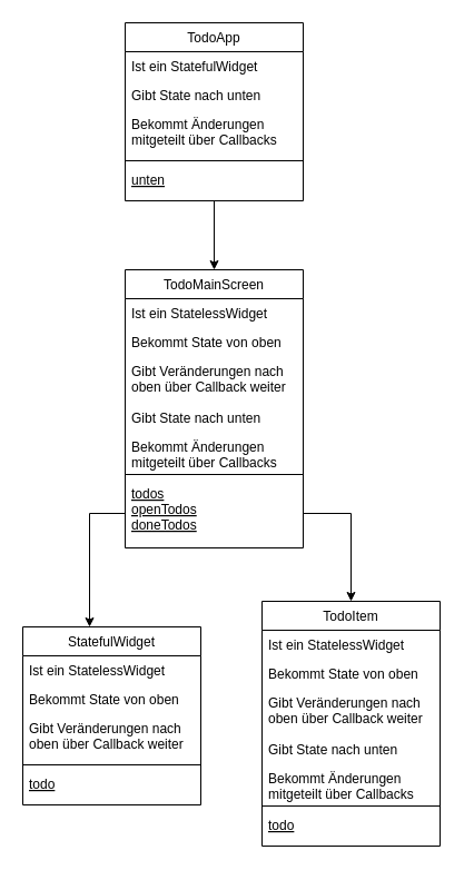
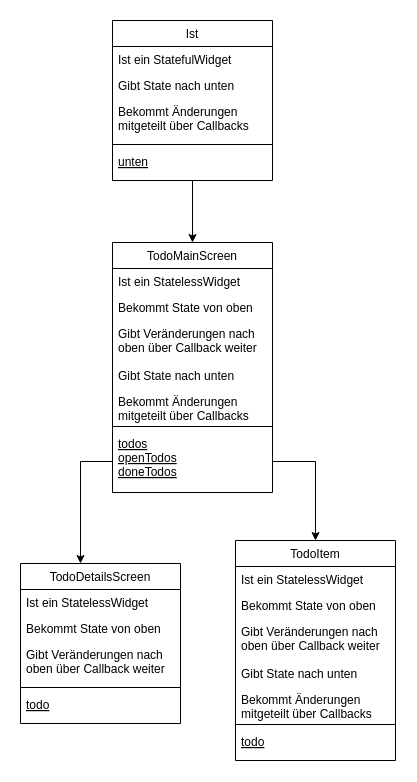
  <mxCell id="0" />
  <mxCell id="1" parent="0" />
  <mxCell id="2" style="edgeStyle=orthogonalEdgeStyle;rounded=0;orthogonalLoop=1;jettySize=auto;html=1;entryX=0.5;entryY=0;entryDx=0;entryDy=0;" parent="1" source="3" target="9" edge="1"><mxGeometry relative="1" as="geometry" /></mxCell>
- <mxCell id="3" value="TodoApp" style="swimlane;fontStyle=0;align=center;verticalAlign=top;childLayout=stackLayout;horizontal=1;startSize=26;horizontalStack=0;resizeParent=1;resizeLast=0;collapsible=1;marginBottom=0;rounded=0;shadow=0;strokeWidth=1;" parent="1" vertex="1"><mxGeometry x="112" y="20" width="160" height="160" as="geometry"><mxRectangle x="130" y="380" width="160" height="26" as="alternateBounds" /></mxGeometry></mxCell>
+ <mxCell id="3" value="Ist" style="swimlane;fontStyle=0;align=center;verticalAlign=top;childLayout=stackLayout;horizontal=1;startSize=26;horizontalStack=0;resizeParent=1;resizeLast=0;collapsible=1;marginBottom=0;rounded=0;shadow=0;strokeWidth=1;" parent="1" vertex="1"><mxGeometry x="112" y="20" width="160" height="160" as="geometry"><mxRectangle x="130" y="380" width="160" height="26" as="alternateBounds" /></mxGeometry></mxCell>
  <mxCell id="4" value="Ist ein StatefulWidget" style="text;align=left;verticalAlign=top;spacingLeft=4;spacingRight=4;overflow=hidden;rotatable=0;points=[[0,0.5],[1,0.5]];portConstraint=eastwest;" parent="3" vertex="1"><mxGeometry y="26" width="160" height="26" as="geometry" /></mxCell>
  <mxCell id="5" value="Gibt State nach unten" style="text;align=left;verticalAlign=top;spacingLeft=4;spacingRight=4;overflow=hidden;rotatable=0;points=[[0,0.5],[1,0.5]];portConstraint=eastwest;rounded=0;shadow=0;html=0;" parent="3" vertex="1"><mxGeometry y="52" width="160" height="26" as="geometry" /></mxCell>
  <mxCell id="6" value="Bekommt Änderungen &#10;mitgeteilt über Callbacks&#10;" style="text;align=left;verticalAlign=top;spacingLeft=4;spacingRight=4;overflow=hidden;rotatable=0;points=[[0,0.5],[1,0.5]];portConstraint=eastwest;rounded=0;shadow=0;html=0;" parent="3" vertex="1"><mxGeometry y="78" width="160" height="42" as="geometry" /></mxCell>
  <mxCell id="7" value="" style="line;html=1;strokeWidth=1;align=left;verticalAlign=middle;spacingTop=-1;spacingLeft=3;spacingRight=3;rotatable=0;labelPosition=right;points=[];portConstraint=eastwest;" parent="3" vertex="1"><mxGeometry y="120" width="160" height="8" as="geometry" /></mxCell>
  <mxCell id="8" value="unten" style="text;align=left;verticalAlign=top;spacingLeft=4;spacingRight=4;overflow=hidden;rotatable=0;points=[[0,0.5],[1,0.5]];portConstraint=eastwest;rounded=0;shadow=0;html=0;fontStyle=4" parent="3" vertex="1"><mxGeometry y="128" width="160" height="26" as="geometry" /></mxCell>
  <mxCell id="9" value="TodoMainScreen" style="swimlane;fontStyle=0;align=center;verticalAlign=top;childLayout=stackLayout;horizontal=1;startSize=26;horizontalStack=0;resizeParent=1;resizeLast=0;collapsible=1;marginBottom=0;rounded=0;shadow=0;strokeWidth=1;" parent="1" vertex="1"><mxGeometry x="112" y="242" width="160" height="250" as="geometry"><mxRectangle x="130" y="380" width="160" height="26" as="alternateBounds" /></mxGeometry></mxCell>
  <mxCell id="10" value="Ist ein StatelessWidget" style="text;align=left;verticalAlign=top;spacingLeft=4;spacingRight=4;overflow=hidden;rotatable=0;points=[[0,0.5],[1,0.5]];portConstraint=eastwest;" parent="9" vertex="1"><mxGeometry y="26" width="160" height="26" as="geometry" /></mxCell>
  <mxCell id="11" value="Bekommt State von oben" style="text;align=left;verticalAlign=top;spacingLeft=4;spacingRight=4;overflow=hidden;rotatable=0;points=[[0,0.5],[1,0.5]];portConstraint=eastwest;rounded=0;shadow=0;html=0;" parent="9" vertex="1"><mxGeometry y="52" width="160" height="26" as="geometry" /></mxCell>
  <mxCell id="12" value="Gibt Veränderungen nach&#10;oben über Callback weiter" style="text;align=left;verticalAlign=top;spacingLeft=4;spacingRight=4;overflow=hidden;rotatable=0;points=[[0,0.5],[1,0.5]];portConstraint=eastwest;rounded=0;shadow=0;html=0;" parent="9" vertex="1"><mxGeometry y="78" width="160" height="42" as="geometry" /></mxCell>
  <mxCell id="13" value="Gibt State nach unten" style="text;align=left;verticalAlign=top;spacingLeft=4;spacingRight=4;overflow=hidden;rotatable=0;points=[[0,0.5],[1,0.5]];portConstraint=eastwest;rounded=0;shadow=0;html=0;" parent="9" vertex="1"><mxGeometry y="120" width="160" height="26" as="geometry" /></mxCell>
  <mxCell id="14" value="Bekommt Änderungen&#10;mitgeteilt über Callbacks" style="text;align=left;verticalAlign=top;spacingLeft=4;spacingRight=4;overflow=hidden;rotatable=0;points=[[0,0.5],[1,0.5]];portConstraint=eastwest;rounded=0;shadow=0;html=0;" parent="9" vertex="1"><mxGeometry y="146" width="160" height="34" as="geometry" /></mxCell>
  <mxCell id="15" value="" style="line;html=1;strokeWidth=1;align=left;verticalAlign=middle;spacingTop=-1;spacingLeft=3;spacingRight=3;rotatable=0;labelPosition=right;points=[];portConstraint=eastwest;" parent="9" vertex="1"><mxGeometry y="180" width="160" height="8" as="geometry" /></mxCell>
  <mxCell id="16" value="todos&#10;openTodos&#10;doneTodos" style="text;align=left;verticalAlign=top;spacingLeft=4;spacingRight=4;overflow=hidden;rotatable=0;points=[[0,0.5],[1,0.5]];portConstraint=eastwest;rounded=0;shadow=0;html=0;fontStyle=4" parent="9" vertex="1"><mxGeometry y="188" width="160" height="62" as="geometry" /></mxCell>
- <mxCell id="17" value="StatefulWidget" style="swimlane;fontStyle=0;align=center;verticalAlign=top;childLayout=stackLayout;horizontal=1;startSize=26;horizontalStack=0;resizeParent=1;resizeLast=0;collapsible=1;marginBottom=0;rounded=0;shadow=0;strokeWidth=1;" parent="1" vertex="1"><mxGeometry x="20" y="563" width="160" height="160" as="geometry"><mxRectangle x="130" y="380" width="160" height="26" as="alternateBounds" /></mxGeometry></mxCell>
+ <mxCell id="17" value="TodoDetailsScreen" style="swimlane;fontStyle=0;align=center;verticalAlign=top;childLayout=stackLayout;horizontal=1;startSize=26;horizontalStack=0;resizeParent=1;resizeLast=0;collapsible=1;marginBottom=0;rounded=0;shadow=0;strokeWidth=1;" parent="1" vertex="1"><mxGeometry x="20" y="563" width="160" height="160" as="geometry"><mxRectangle x="130" y="380" width="160" height="26" as="alternateBounds" /></mxGeometry></mxCell>
  <mxCell id="18" value="Ist ein StatelessWidget" style="text;align=left;verticalAlign=top;spacingLeft=4;spacingRight=4;overflow=hidden;rotatable=0;points=[[0,0.5],[1,0.5]];portConstraint=eastwest;" parent="17" vertex="1"><mxGeometry y="26" width="160" height="26" as="geometry" /></mxCell>
  <mxCell id="19" value="Bekommt State von oben" style="text;align=left;verticalAlign=top;spacingLeft=4;spacingRight=4;overflow=hidden;rotatable=0;points=[[0,0.5],[1,0.5]];portConstraint=eastwest;rounded=0;shadow=0;html=0;" parent="17" vertex="1"><mxGeometry y="52" width="160" height="26" as="geometry" /></mxCell>
  <mxCell id="20" value="Gibt Veränderungen nach&#10;oben über Callback weiter" style="text;align=left;verticalAlign=top;spacingLeft=4;spacingRight=4;overflow=hidden;rotatable=0;points=[[0,0.5],[1,0.5]];portConstraint=eastwest;rounded=0;shadow=0;html=0;" parent="17" vertex="1"><mxGeometry y="78" width="160" height="42" as="geometry" /></mxCell>
  <mxCell id="21" value="" style="line;html=1;strokeWidth=1;align=left;verticalAlign=middle;spacingTop=-1;spacingLeft=3;spacingRight=3;rotatable=0;labelPosition=right;points=[];portConstraint=eastwest;" parent="17" vertex="1"><mxGeometry y="120" width="160" height="8" as="geometry" /></mxCell>
  <mxCell id="22" value="todo" style="text;align=left;verticalAlign=top;spacingLeft=4;spacingRight=4;overflow=hidden;rotatable=0;points=[[0,0.5],[1,0.5]];portConstraint=eastwest;rounded=0;shadow=0;html=0;fontStyle=4" parent="17" vertex="1"><mxGeometry y="128" width="160" height="32" as="geometry" /></mxCell>
  <mxCell id="23" value="TodoItem" style="swimlane;fontStyle=0;align=center;verticalAlign=top;childLayout=stackLayout;horizontal=1;startSize=26;horizontalStack=0;resizeParent=1;resizeLast=0;collapsible=1;marginBottom=0;rounded=0;shadow=0;strokeWidth=1;" parent="1" vertex="1"><mxGeometry x="235" y="540" width="160" height="220" as="geometry"><mxRectangle x="130" y="380" width="160" height="26" as="alternateBounds" /></mxGeometry></mxCell>
  <mxCell id="24" value="Ist ein StatelessWidget" style="text;align=left;verticalAlign=top;spacingLeft=4;spacingRight=4;overflow=hidden;rotatable=0;points=[[0,0.5],[1,0.5]];portConstraint=eastwest;" parent="23" vertex="1"><mxGeometry y="26" width="160" height="26" as="geometry" /></mxCell>
  <mxCell id="25" value="Bekommt State von oben" style="text;align=left;verticalAlign=top;spacingLeft=4;spacingRight=4;overflow=hidden;rotatable=0;points=[[0,0.5],[1,0.5]];portConstraint=eastwest;rounded=0;shadow=0;html=0;" parent="23" vertex="1"><mxGeometry y="52" width="160" height="26" as="geometry" /></mxCell>
  <mxCell id="26" value="Gibt Veränderungen nach&#10;oben über Callback weiter" style="text;align=left;verticalAlign=top;spacingLeft=4;spacingRight=4;overflow=hidden;rotatable=0;points=[[0,0.5],[1,0.5]];portConstraint=eastwest;rounded=0;shadow=0;html=0;" parent="23" vertex="1"><mxGeometry y="78" width="160" height="42" as="geometry" /></mxCell>
  <mxCell id="27" value="Gibt State nach unten" style="text;align=left;verticalAlign=top;spacingLeft=4;spacingRight=4;overflow=hidden;rotatable=0;points=[[0,0.5],[1,0.5]];portConstraint=eastwest;rounded=0;shadow=0;html=0;" parent="23" vertex="1"><mxGeometry y="120" width="160" height="26" as="geometry" /></mxCell>
  <mxCell id="28" value="Bekommt Änderungen&#10;mitgeteilt über Callbacks" style="text;align=left;verticalAlign=top;spacingLeft=4;spacingRight=4;overflow=hidden;rotatable=0;points=[[0,0.5],[1,0.5]];portConstraint=eastwest;rounded=0;shadow=0;html=0;" parent="23" vertex="1"><mxGeometry y="146" width="160" height="34" as="geometry" /></mxCell>
  <mxCell id="29" value="" style="line;html=1;strokeWidth=1;align=left;verticalAlign=middle;spacingTop=-1;spacingLeft=3;spacingRight=3;rotatable=0;labelPosition=right;points=[];portConstraint=eastwest;" parent="23" vertex="1"><mxGeometry y="180" width="160" height="8" as="geometry" /></mxCell>
  <mxCell id="30" value="todo" style="text;align=left;verticalAlign=top;spacingLeft=4;spacingRight=4;overflow=hidden;rotatable=0;points=[[0,0.5],[1,0.5]];portConstraint=eastwest;rounded=0;shadow=0;html=0;fontStyle=4" parent="23" vertex="1"><mxGeometry y="188" width="160" height="22" as="geometry" /></mxCell>
  <mxCell id="31" style="edgeStyle=orthogonalEdgeStyle;rounded=0;orthogonalLoop=1;jettySize=auto;html=1;entryX=0.375;entryY=0;entryDx=0;entryDy=0;entryPerimeter=0;" parent="1" source="16" target="17" edge="1"><mxGeometry relative="1" as="geometry" /></mxCell>
  <mxCell id="32" style="edgeStyle=orthogonalEdgeStyle;rounded=0;orthogonalLoop=1;jettySize=auto;html=1;" parent="1" source="16" target="23" edge="1"><mxGeometry relative="1" as="geometry" /></mxCell>
